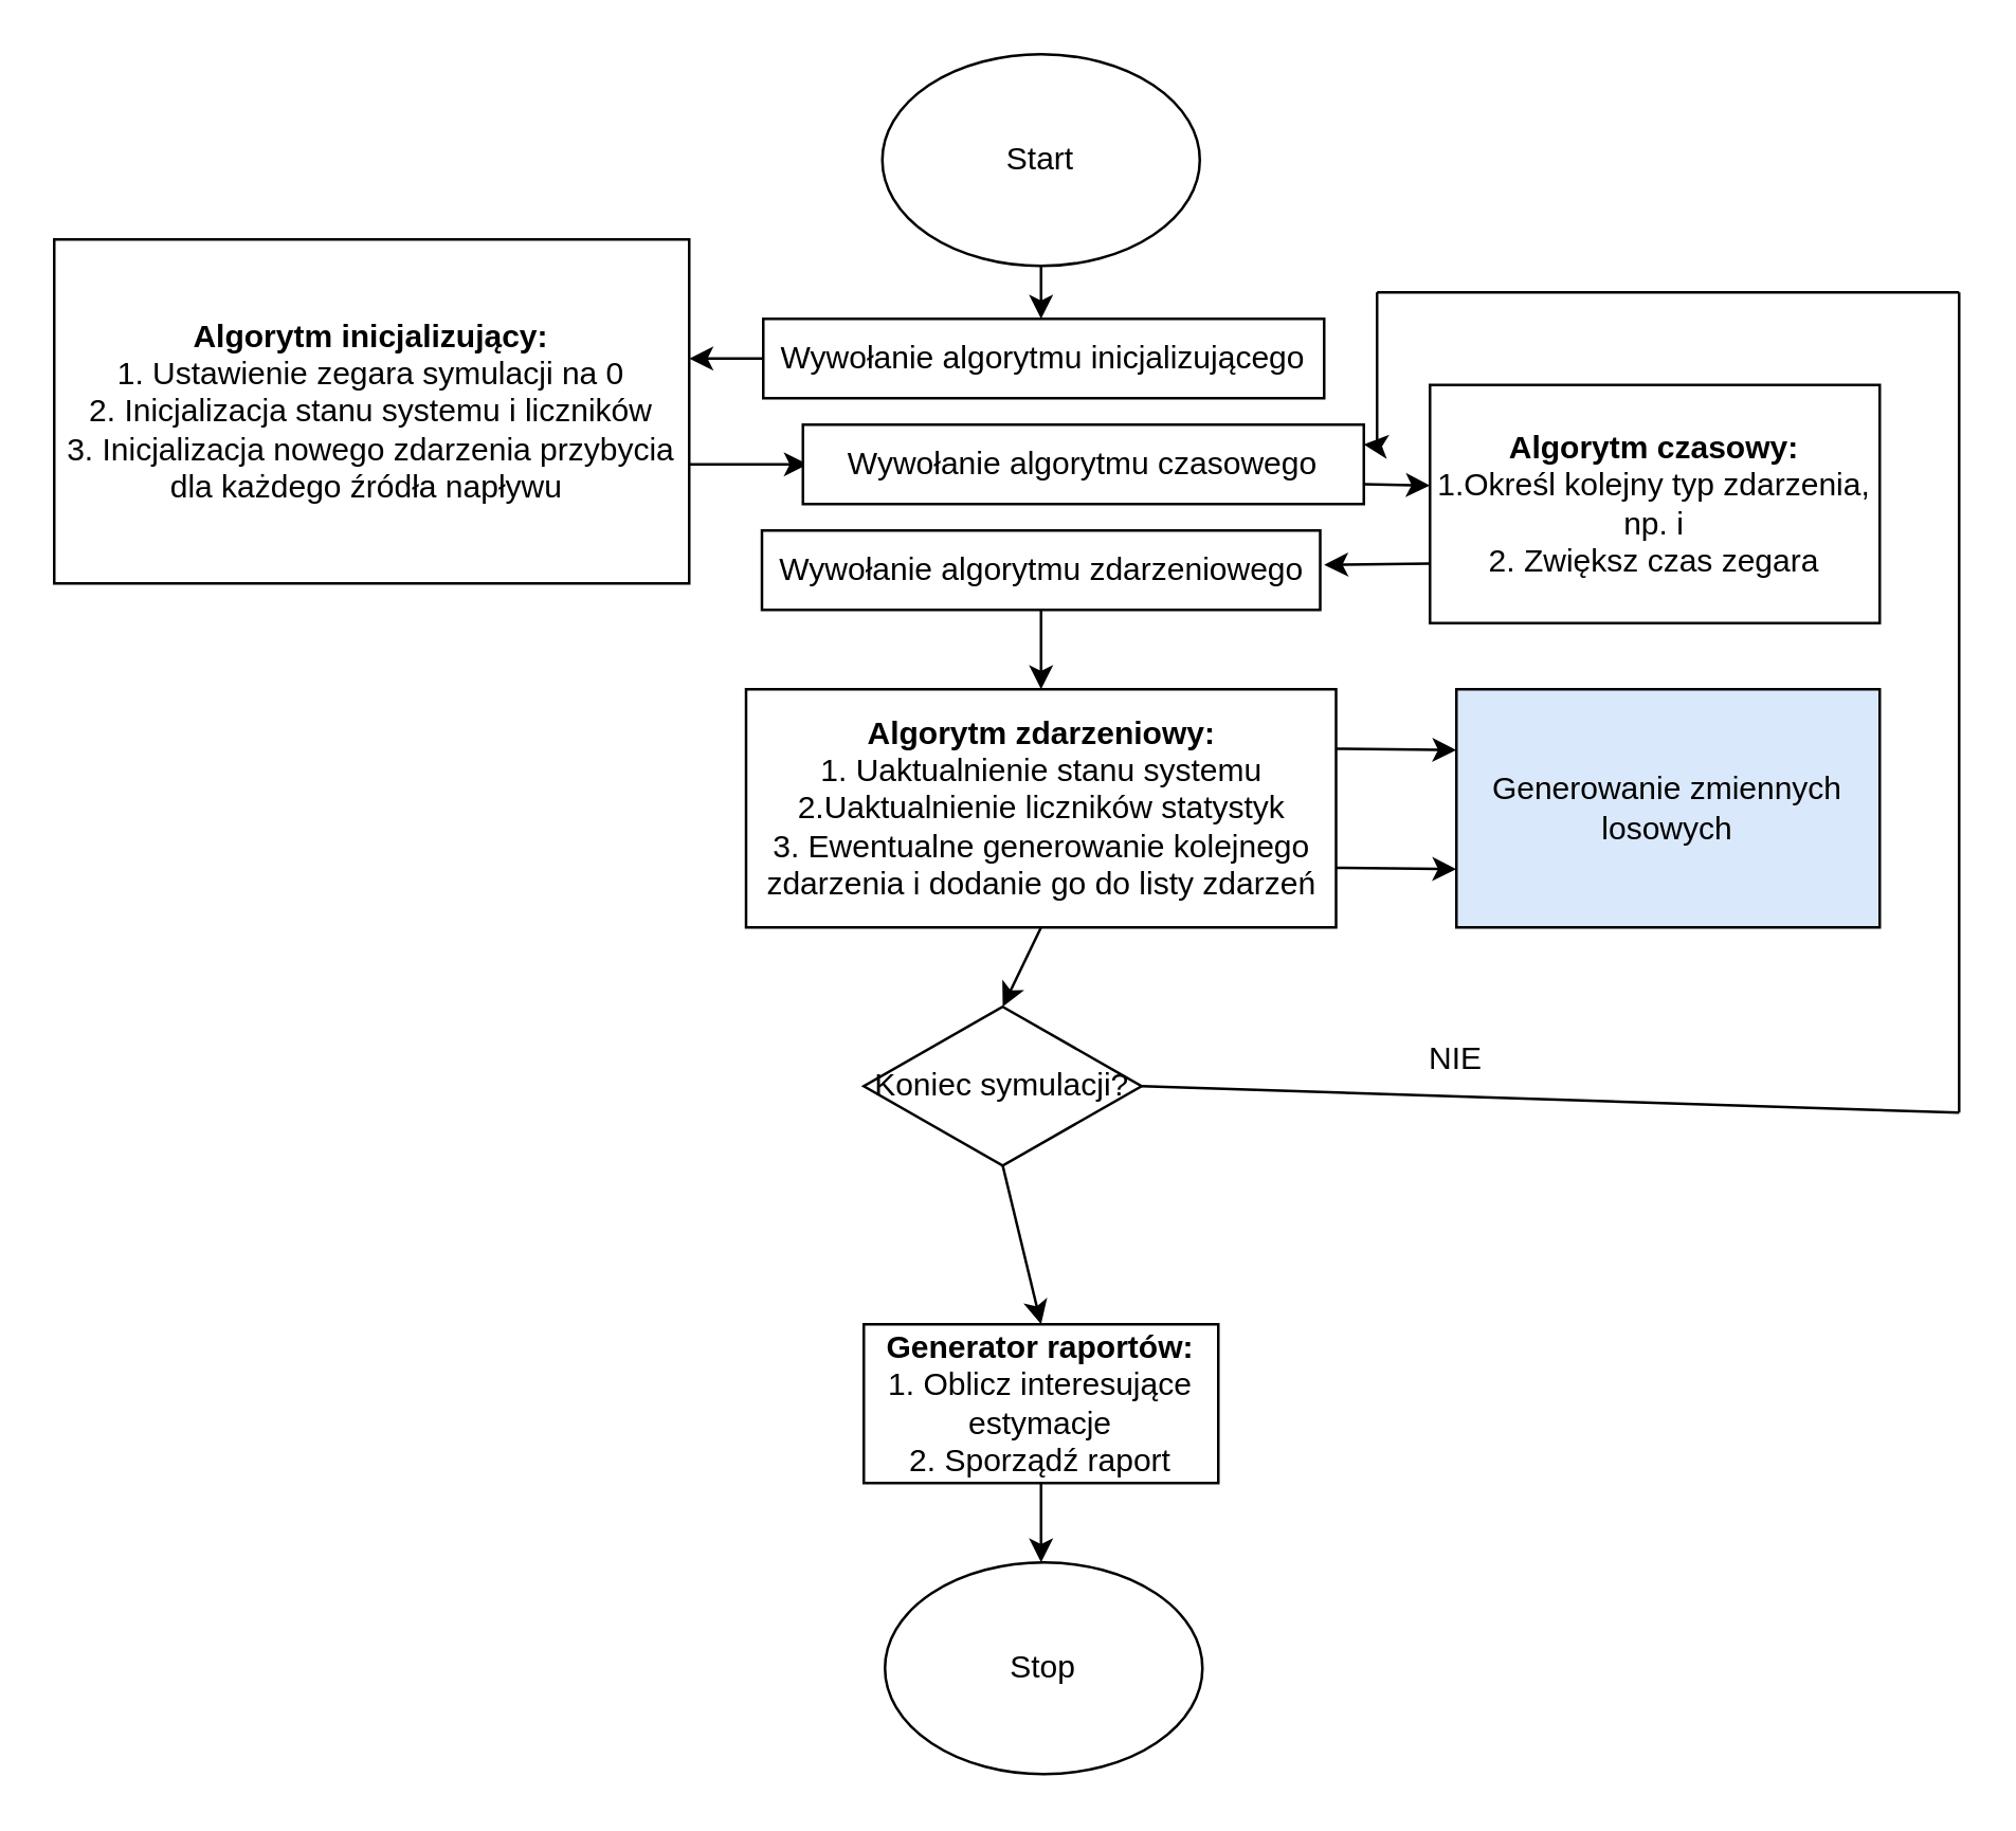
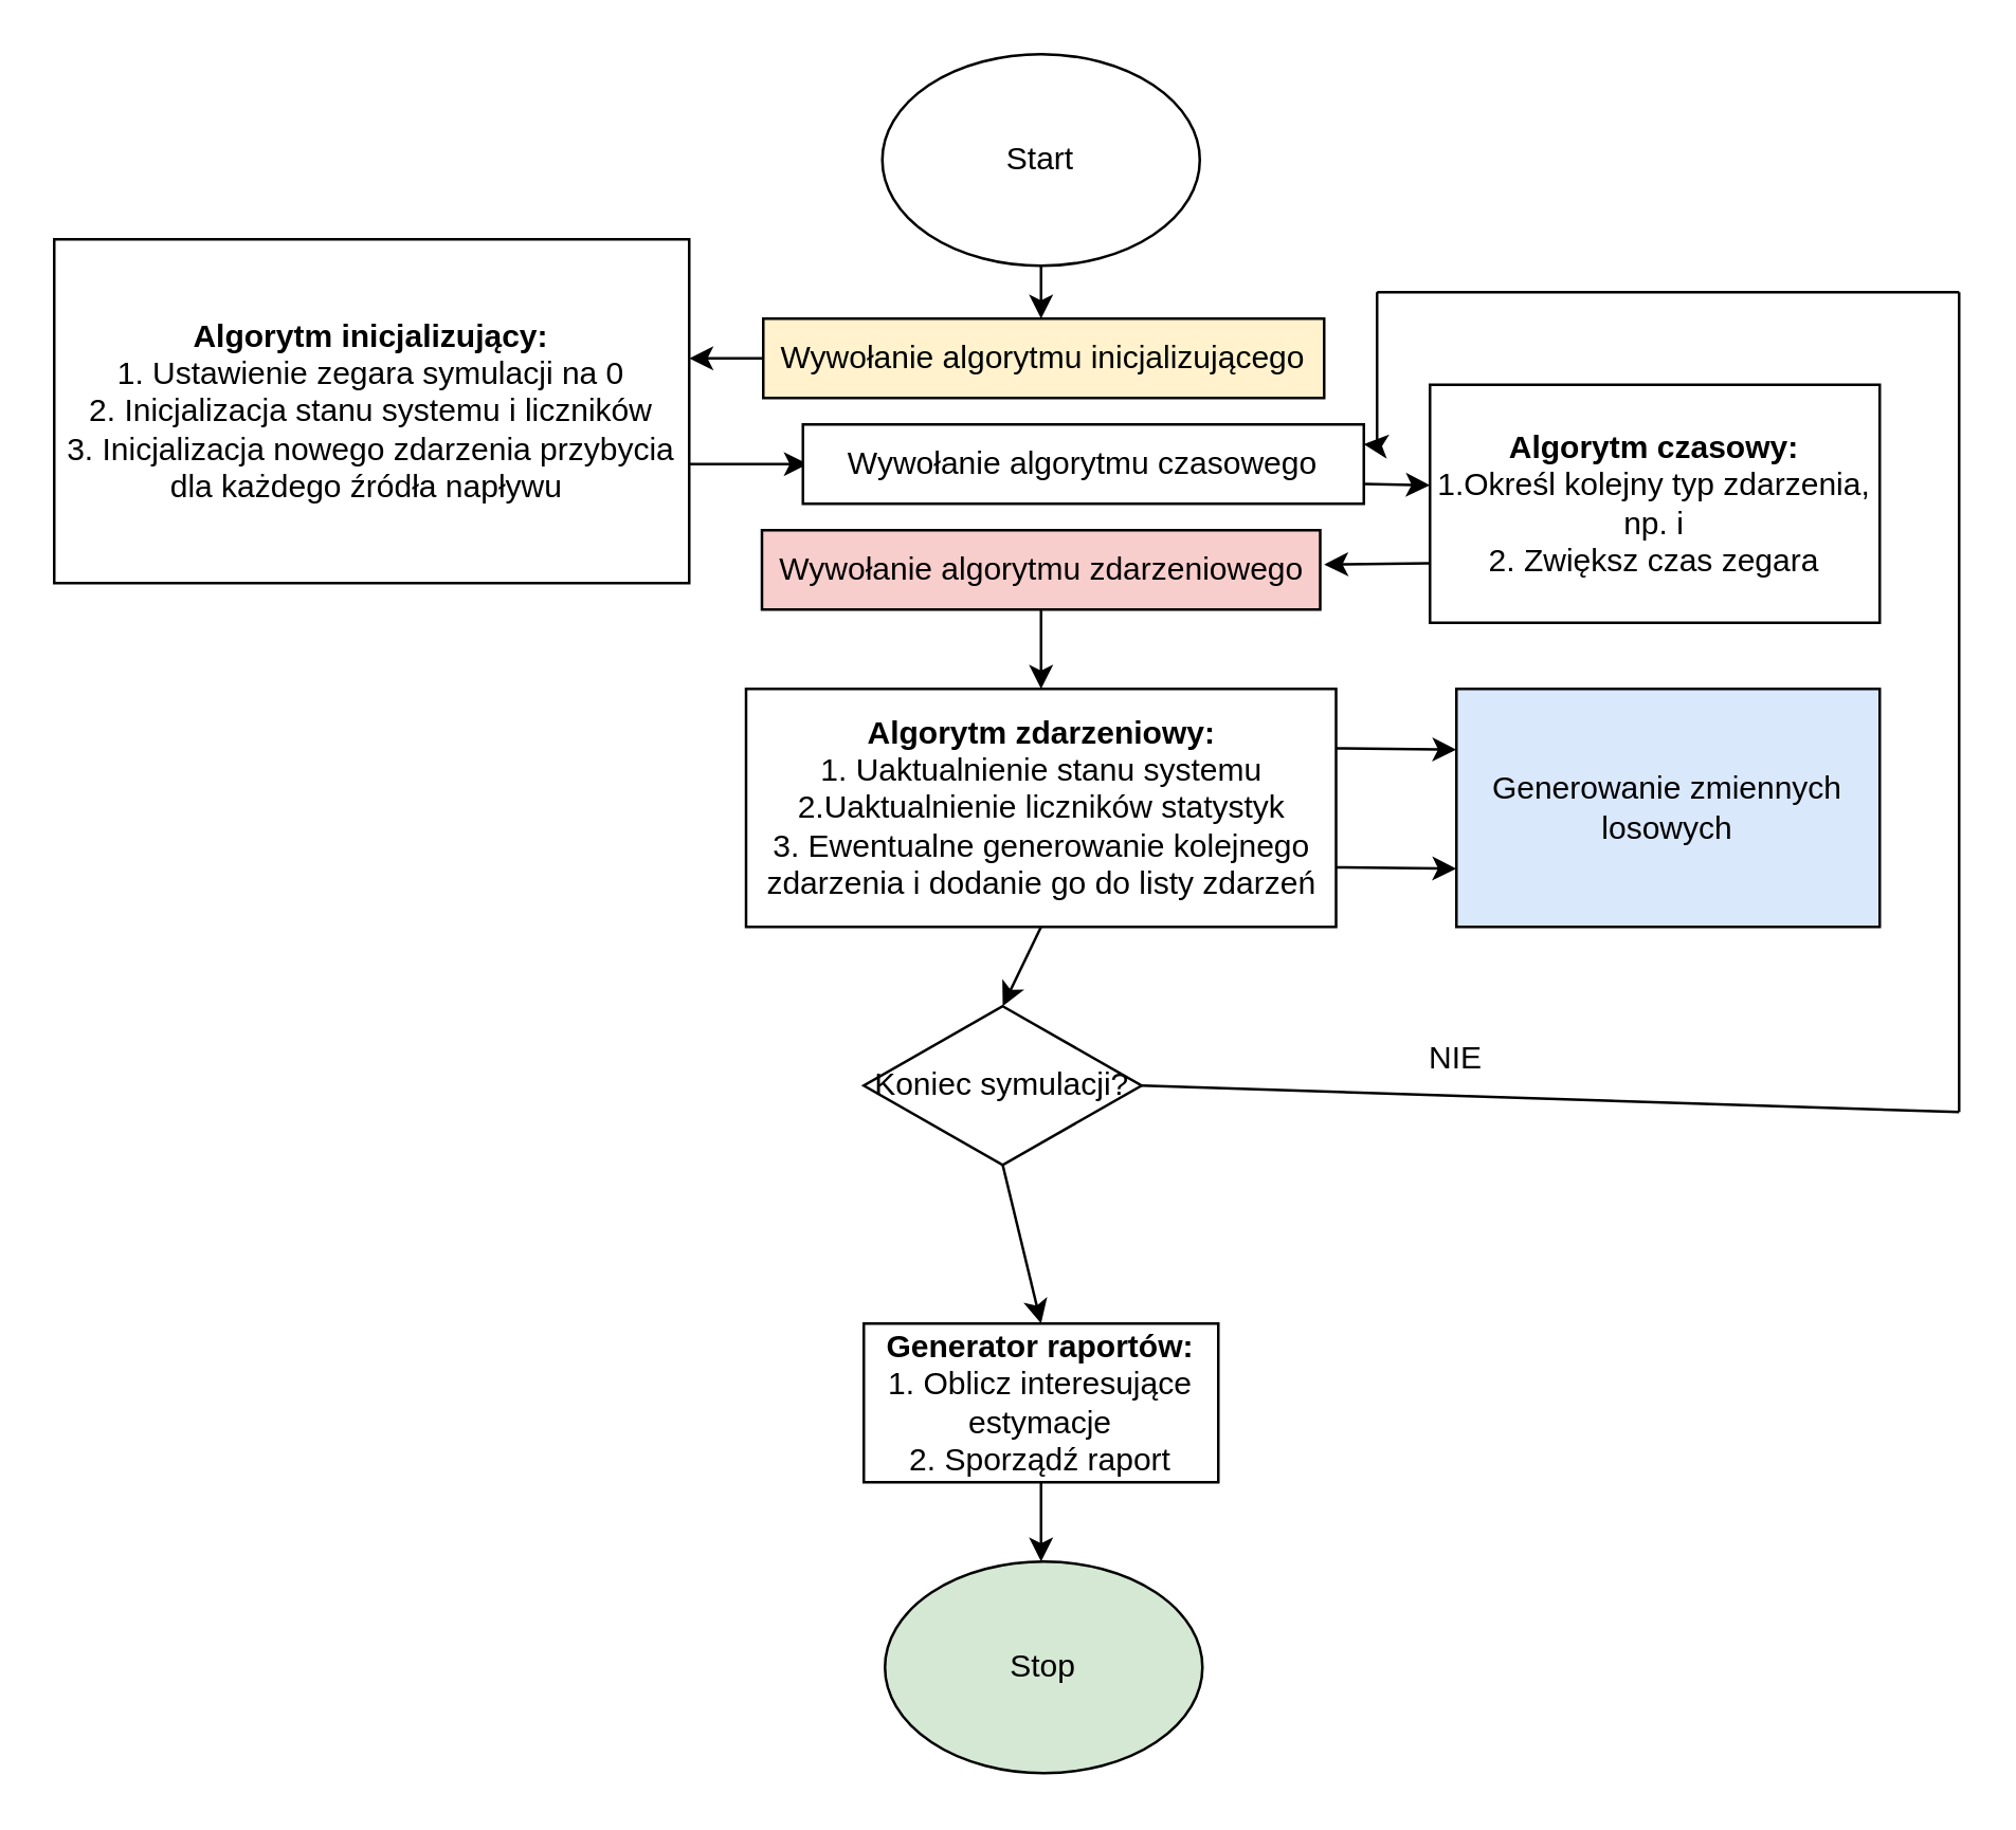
  <mxCell id="0" />
  <mxCell id="1" parent="0" />
  <mxCell id="2" value="Start" style="ellipse;whiteSpace=wrap;html=1;" vertex="1" parent="1"><mxGeometry x="333" y="20" width="120" height="80" as="geometry" /></mxCell>
  <mxCell id="3" value="" style="endArrow=classic;html=1;exitX=0.5;exitY=1;exitDx=0;exitDy=0;" edge="1" parent="1" source="2"><mxGeometry width="50" height="50" relative="1" as="geometry"><mxPoint x="330" y="160" as="sourcePoint" /><mxPoint x="393" y="120" as="targetPoint" /></mxGeometry></mxCell>
- <mxCell id="4" value="Wywołanie algorytmu inicjalizującego" style="rounded=0;whiteSpace=wrap;html=1;" vertex="1" parent="1"><mxGeometry x="288" y="120" width="212" height="30" as="geometry" /></mxCell>
+ <mxCell id="4" value="Wywołanie algorytmu inicjalizującego" style="rounded=0;whiteSpace=wrap;html=1;fillColor=#fff2cc;" vertex="1" parent="1"><mxGeometry x="288" y="120" width="212" height="30" as="geometry" /></mxCell>
  <mxCell id="5" value="" style="endArrow=classic;html=1;exitX=0;exitY=0.5;exitDx=0;exitDy=0;" edge="1" parent="1" source="4"><mxGeometry width="50" height="50" relative="1" as="geometry"><mxPoint x="290" y="220" as="sourcePoint" /><mxPoint x="260" y="135" as="targetPoint" /></mxGeometry></mxCell>
  <mxCell id="6" value="" style="endArrow=classic;html=1;entryX=0.009;entryY=0.5;entryDx=0;entryDy=0;entryPerimeter=0;" edge="1" parent="1" target="7"><mxGeometry width="50" height="50" relative="1" as="geometry"><mxPoint x="260" y="175" as="sourcePoint" /><mxPoint x="290" y="180" as="targetPoint" /></mxGeometry></mxCell>
  <mxCell id="7" value="Wywołanie algorytmu czasowego" style="rounded=0;whiteSpace=wrap;html=1;" vertex="1" parent="1"><mxGeometry x="303" y="160" width="212" height="30" as="geometry" /></mxCell>
  <mxCell id="8" value="&lt;b&gt;Algorytm inicjalizujący:&lt;/b&gt;&lt;br&gt;1. Ustawienie zegara symulacji na 0&lt;br&gt;2. Inicjalizacja stanu systemu i liczników&lt;br&gt;3. Inicjalizacja nowego zdarzenia przybycia dla każdego źródła napływu&amp;nbsp;" style="rounded=0;whiteSpace=wrap;html=1;" vertex="1" parent="1"><mxGeometry x="20" y="90" width="240" height="130" as="geometry" /></mxCell>
  <mxCell id="9" value="" style="endArrow=classic;html=1;exitX=1;exitY=0.75;exitDx=0;exitDy=0;" edge="1" parent="1" source="7"><mxGeometry width="50" height="50" relative="1" as="geometry"><mxPoint x="20" y="290" as="sourcePoint" /><mxPoint x="540" y="183" as="targetPoint" /></mxGeometry></mxCell>
  <mxCell id="10" value="&lt;b&gt;Algorytm czasowy:&lt;/b&gt;&lt;br&gt;1.Określ kolejny typ zdarzenia, np. i&lt;br&gt;2. Zwiększ czas zegara" style="rounded=0;whiteSpace=wrap;html=1;" vertex="1" parent="1"><mxGeometry x="540" y="145" width="170" height="90" as="geometry" /></mxCell>
- <mxCell id="11" value="Wywołanie algorytmu zdarzeniowego" style="rounded=0;whiteSpace=wrap;html=1;" vertex="1" parent="1"><mxGeometry x="287.5" y="200" width="211" height="30" as="geometry" /></mxCell>
+ <mxCell id="11" value="Wywołanie algorytmu zdarzeniowego" style="rounded=0;whiteSpace=wrap;html=1;fillColor=#f8cecc;" vertex="1" parent="1"><mxGeometry x="287.5" y="200" width="211" height="30" as="geometry" /></mxCell>
  <mxCell id="12" value="" style="endArrow=classic;html=1;exitX=0;exitY=0.75;exitDx=0;exitDy=0;" edge="1" parent="1" source="10"><mxGeometry width="50" height="50" relative="1" as="geometry"><mxPoint x="20" y="310" as="sourcePoint" /><mxPoint x="500" y="213" as="targetPoint" /></mxGeometry></mxCell>
  <mxCell id="13" value="" style="endArrow=classic;html=1;exitX=0.5;exitY=1;exitDx=0;exitDy=0;" edge="1" parent="1" source="11"><mxGeometry width="50" height="50" relative="1" as="geometry"><mxPoint x="20" y="310" as="sourcePoint" /><mxPoint x="393" y="260" as="targetPoint" /></mxGeometry></mxCell>
  <mxCell id="14" value="&lt;b&gt;Algorytm zdarzeniowy:&lt;br&gt;&lt;/b&gt;1. Uaktualnienie stanu systemu&lt;br&gt;2.Uaktualnienie liczników statystyk&lt;br&gt;3. Ewentualne generowanie kolejnego zdarzenia i dodanie go do listy zdarzeń" style="rounded=0;whiteSpace=wrap;html=1;" vertex="1" parent="1"><mxGeometry x="281.5" y="260" width="223" height="90" as="geometry" /></mxCell>
  <mxCell id="15" value="" style="endArrow=classic;html=1;exitX=1;exitY=0.25;exitDx=0;exitDy=0;" edge="1" parent="1" source="14"><mxGeometry width="50" height="50" relative="1" as="geometry"><mxPoint x="20" y="420" as="sourcePoint" /><mxPoint x="550" y="283" as="targetPoint" /></mxGeometry></mxCell>
  <mxCell id="16" value="" style="endArrow=classic;html=1;exitX=1;exitY=0.75;exitDx=0;exitDy=0;" edge="1" parent="1" source="14"><mxGeometry width="50" height="50" relative="1" as="geometry"><mxPoint x="20" y="420" as="sourcePoint" /><mxPoint x="550" y="328" as="targetPoint" /></mxGeometry></mxCell>
  <mxCell id="17" value="Generowanie zmiennych losowych" style="rounded=0;whiteSpace=wrap;html=1;fillColor=#dae8fc;" vertex="1" parent="1"><mxGeometry x="550" y="260" width="160" height="90" as="geometry" /></mxCell>
  <mxCell id="18" value="" style="endArrow=classic;html=1;exitX=0.5;exitY=1;exitDx=0;exitDy=0;entryX=0.5;entryY=0;entryDx=0;entryDy=0;" edge="1" parent="1" source="14" target="19"><mxGeometry width="50" height="50" relative="1" as="geometry"><mxPoint x="20" y="420" as="sourcePoint" /><mxPoint x="393" y="390" as="targetPoint" /></mxGeometry></mxCell>
  <mxCell id="19" value="Koniec symulacji?" style="rhombus;whiteSpace=wrap;html=1;" vertex="1" parent="1"><mxGeometry x="326" y="380" width="105" height="60" as="geometry" /></mxCell>
  <mxCell id="20" value="" style="endArrow=classic;html=1;exitX=0.5;exitY=1;exitDx=0;exitDy=0;" edge="1" parent="1" source="19"><mxGeometry width="50" height="50" relative="1" as="geometry"><mxPoint x="20" y="540" as="sourcePoint" /><mxPoint x="393" y="500" as="targetPoint" /></mxGeometry></mxCell>
  <mxCell id="21" value="" style="endArrow=none;html=1;entryX=1;entryY=0.5;entryDx=0;entryDy=0;" edge="1" parent="1" target="19"><mxGeometry width="50" height="50" relative="1" as="geometry"><mxPoint x="740" y="420" as="sourcePoint" /><mxPoint x="70" y="530" as="targetPoint" /></mxGeometry></mxCell>
  <mxCell id="22" value="NIE" style="text;html=1;strokeColor=none;fillColor=none;align=center;verticalAlign=middle;whiteSpace=wrap;rounded=0;" vertex="1" parent="1"><mxGeometry x="530" y="390" width="40" height="20" as="geometry" /></mxCell>
  <mxCell id="23" value="" style="endArrow=none;html=1;" edge="1" parent="1"><mxGeometry width="50" height="50" relative="1" as="geometry"><mxPoint x="740" y="420" as="sourcePoint" /><mxPoint x="740" y="110" as="targetPoint" /></mxGeometry></mxCell>
  <mxCell id="24" value="" style="endArrow=none;html=1;" edge="1" parent="1"><mxGeometry width="50" height="50" relative="1" as="geometry"><mxPoint x="740" y="110" as="sourcePoint" /><mxPoint x="520" y="110" as="targetPoint" /></mxGeometry></mxCell>
  <mxCell id="25" value="" style="endArrow=none;html=1;" edge="1" parent="1"><mxGeometry width="50" height="50" relative="1" as="geometry"><mxPoint x="520" y="110" as="sourcePoint" /><mxPoint x="520" y="170" as="targetPoint" /></mxGeometry></mxCell>
  <mxCell id="26" value="" style="endArrow=classic;html=1;entryX=1;entryY=0.25;entryDx=0;entryDy=0;" edge="1" parent="1" target="7"><mxGeometry width="50" height="50" relative="1" as="geometry"><mxPoint x="520" y="168" as="sourcePoint" /><mxPoint x="520" y="168" as="targetPoint" /></mxGeometry></mxCell>
  <mxCell id="27" value="Generator raportów:&lt;br&gt;&lt;span style=&quot;font-weight: normal&quot;&gt;1. Oblicz interesujące estymacje&lt;br&gt;2. Sporządź raport&lt;/span&gt;" style="rounded=0;whiteSpace=wrap;html=1;fontStyle=1" vertex="1" parent="1"><mxGeometry x="326" y="500" width="134" height="60" as="geometry" /></mxCell>
  <mxCell id="28" value="" style="endArrow=classic;html=1;exitX=0.5;exitY=1;exitDx=0;exitDy=0;" edge="1" parent="1" source="27"><mxGeometry width="50" height="50" relative="1" as="geometry"><mxPoint x="20" y="630" as="sourcePoint" /><mxPoint x="393" y="590" as="targetPoint" /></mxGeometry></mxCell>
- <mxCell id="29" value="Stop" style="ellipse;whiteSpace=wrap;html=1;" vertex="1" parent="1"><mxGeometry x="334" y="590" width="120" height="80" as="geometry" /></mxCell>
+ <mxCell id="29" value="Stop" style="ellipse;whiteSpace=wrap;html=1;fillColor=#d5e8d4;" vertex="1" parent="1"><mxGeometry x="334" y="590" width="120" height="80" as="geometry" /></mxCell>
